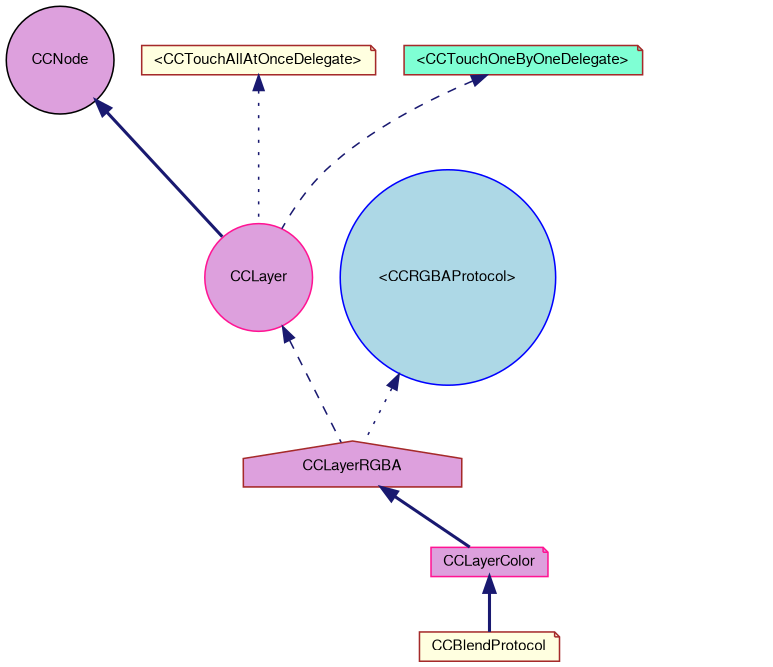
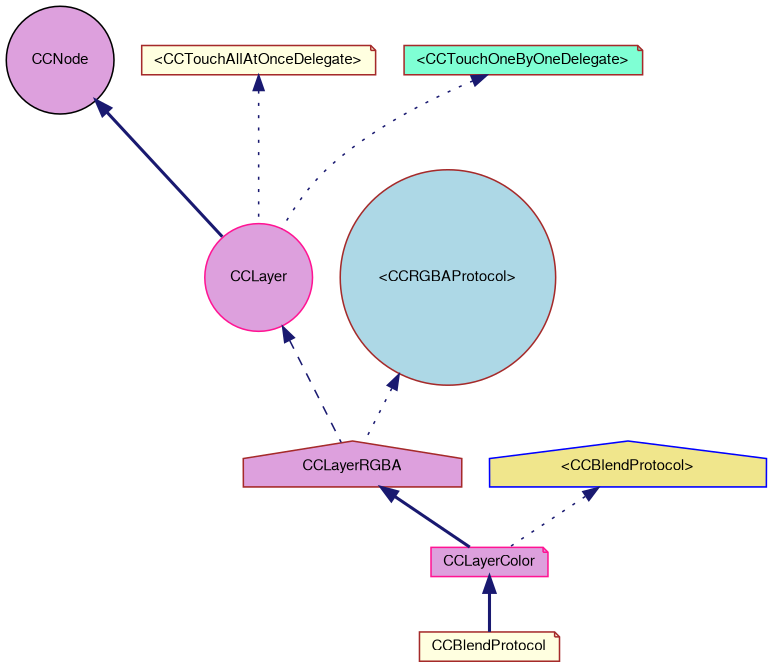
  digraph {
    node [color=brown fillcolor=plum fontname=FreeSans fontsize=10 shape=note style=filled]
    edge [color=midnightblue dir=back fontname=FreeSans fontsize=10 labelfontname=FreeSans labelfontsize=10 style=bold]
    n1 [color=deeppink fontcolor=black height=0.2 label=CCLayerColor width=0.4]
    n2 [fillcolor=lightyellow height=0.2 label=CCBlendProtocol width=0.4]
    n3 [height=0.2 label=CCLayerRGBA shape=house width=0.4]
    n4 [color=deeppink height=0.2 label=CCLayer shape=circle width=0.4]
    n5 [color=black height=0.2 label=CCNode shape=circle width=0.4]
    n6 [fillcolor=lightyellow height=0.2 label="\<CCTouchAllAtOnceDelegate\>" width=0.4]
    n7 [fillcolor=aquamarine height=0.2 label="\<CCTouchOneByOneDelegate\>" width=0.4]
-   n8 [color=blue fillcolor=lightblue height=0.2 label="\<CCRGBAProtocol\>" shape=circle width=0.4]
+   n8 [fillcolor=lightblue height=0.2 label="\<CCRGBAProtocol\>" shape=circle width=0.4]
+   n9 [color=blue fillcolor=khaki height=0.2 label="\<CCBlendProtocol\>" shape=house width=0.4]
    n1 -> n2
    n3 -> n1
    n4 -> n3 [style=dashed]
    n5 -> n4
    n6 -> n4 [style=dotted]
-   n7 -> n4 [style=dashed]
+   n7 -> n4 [style=dotted]
    n8 -> n3 [style=dotted]
+   n9 -> n1 [style=dotted]
  }
